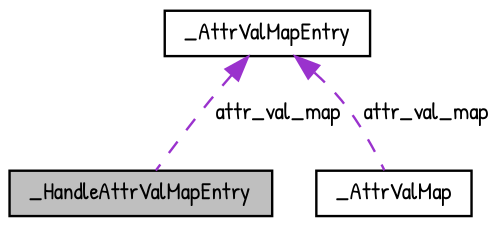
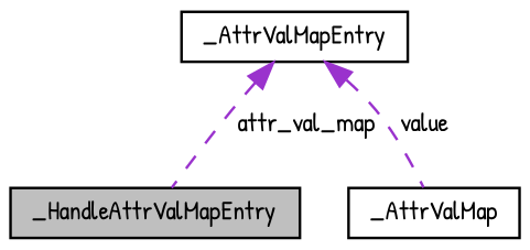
  digraph {
    fontname="Patrick Hand"
    node [color=black fillcolor=white fontname="Patrick Hand" fontsize=10 shape=record style=filled]
    edge [color=darkorchid3 dir=back fontname="Patrick Hand" fontsize=10 labelfontname=Helvetica labelfontsize=10 style=dashed]
    n1 [fillcolor=grey75 fontcolor=black height=0.2 label=_HandleAttrValMapEntry width=0.4]
    n2 [height=0.2 label=_AttrValMap width=0.4]
    n3 [height=0.2 label=_AttrValMapEntry width=0.4]
    n3 -> n1 [label=" attr_val_map"]
-   n3 -> n2 [label=" attr_val_map"]
+   n3 -> n2 [label=" value"]
  }
